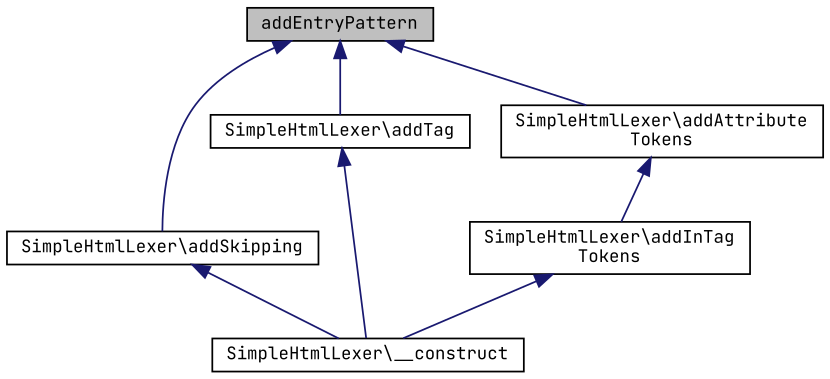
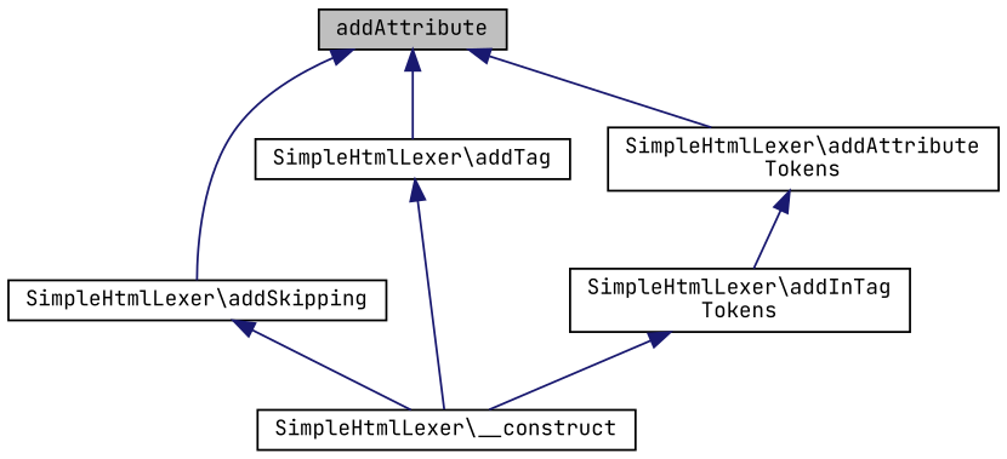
  digraph {
    rankdir=TB
    fontname="JetBrains Mono"
    node [color=black fillcolor=white fontname="JetBrains Mono" fontsize=10 shape=record style=filled]
    edge [color=midnightblue dir=back fontname="JetBrains Mono" fontsize=10 labelfontname=Helvetica labelfontsize=10 style=solid]
-   n1 [fillcolor=grey75 fontcolor=black height=0.2 label=addEntryPattern width=0.4]
+   n1 [fillcolor=grey75 fontcolor=black height=0.2 label=addAttribute width=0.4]
    n2 [height=0.2 label="SimpleHtmlLexer\\addSkipping" width=0.4]
    n3 [height=0.2 label="SimpleHtmlLexer\\addTag" width=0.4]
    n4 [height=0.2 label="SimpleHtmlLexer\\addAttribute\lTokens" width=0.4]
    n5 [height=0.2 label="SimpleHtmlLexer\\__construct" width=0.4]
    n6 [height=0.2 label="SimpleHtmlLexer\\addInTag\lTokens" width=0.4]
    n1 -> n2
    n1 -> n3
    n1 -> n4
    n2 -> n5
    n3 -> n5
    n4 -> n6
    n6 -> n5
  }
